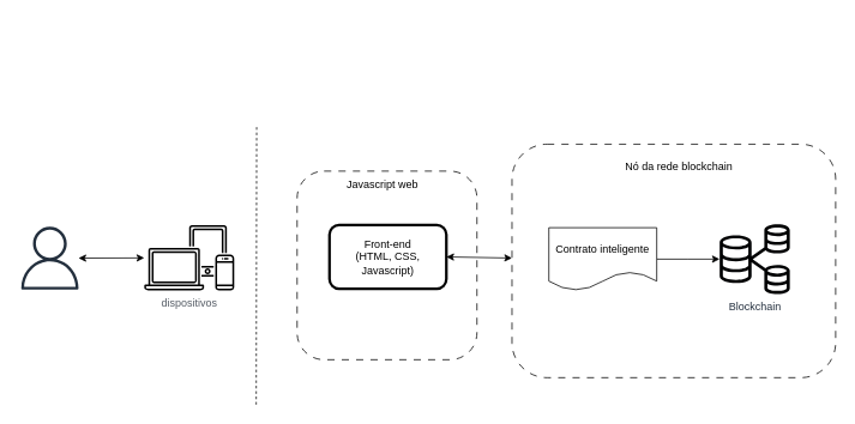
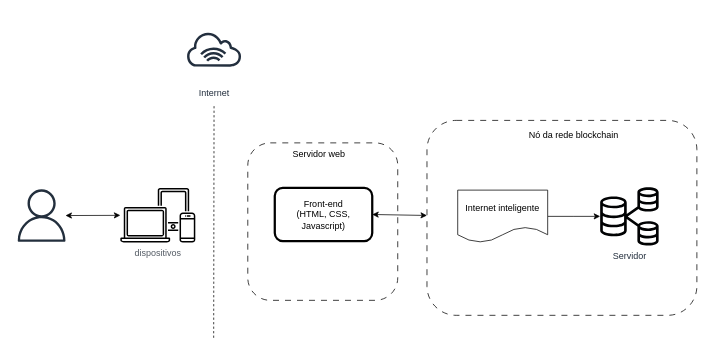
  <mxCell id="0" />
  <mxCell id="1" parent="0" />
  <mxCell id="2" value="dispositivos" style="sketch=0;outlineConnect=0;gradientColor=none;fontColor=#545B64;strokeColor=none;fillColor=#000000;dashed=0;verticalLabelPosition=bottom;verticalAlign=top;align=center;html=1;fontSize=12;fontStyle=0;aspect=fixed;shape=mxgraph.aws4.illustration_devices;pointerEvents=1" vertex="1" parent="1"><mxGeometry x="160" y="250" width="100" height="73" as="geometry" /></mxCell>
  <mxCell id="3" value="" style="endArrow=none;dashed=1;html=1;rounded=0;" edge="1" parent="1"><mxGeometry width="50" height="50" relative="1" as="geometry"><mxPoint x="284.5" y="450" as="sourcePoint" /><mxPoint x="285" y="140" as="targetPoint" /></mxGeometry></mxCell>
  <mxCell id="4" value="" style="rounded=1;whiteSpace=wrap;html=1;dashed=1;dashPattern=8 8;" vertex="1" parent="1"><mxGeometry x="330" y="190" width="200" height="210" as="geometry" /></mxCell>
- <mxCell id="5" value="Javascript web" style="text;html=1;strokeColor=none;fillColor=none;align=center;verticalAlign=middle;whiteSpace=wrap;rounded=0;" vertex="1" parent="1"><mxGeometry x="365" y="190" width="120" height="30" as="geometry" /></mxCell>
+ <mxCell id="5" value="Servidor web" style="text;html=1;strokeColor=none;fillColor=none;align=center;verticalAlign=middle;whiteSpace=wrap;rounded=0;" vertex="1" parent="1"><mxGeometry x="365" y="190" width="120" height="30" as="geometry" /></mxCell>
  <mxCell id="6" value="Front-end&lt;br&gt;(HTML, CSS, Javascript)" style="whiteSpace=wrap;html=1;strokeWidth=3;rounded=1;" vertex="1" parent="1"><mxGeometry x="366" y="250" width="130" height="71" as="geometry" /></mxCell>
  <mxCell id="7" value="" style="sketch=0;outlineConnect=0;fontColor=#232F3E;gradientColor=none;fillColor=#232F3D;strokeColor=none;dashed=0;verticalLabelPosition=bottom;verticalAlign=top;align=center;html=1;fontSize=12;fontStyle=0;aspect=fixed;pointerEvents=1;shape=mxgraph.aws4.user;" vertex="1" parent="1"><mxGeometry x="20" y="252" width="70" height="70" as="geometry" /></mxCell>
  <mxCell id="8" value="" style="endArrow=classic;startArrow=classic;html=1;rounded=0;" edge="1" parent="1" source="7" target="2"><mxGeometry width="50" height="50" relative="1" as="geometry"><mxPoint x="370" y="440" as="sourcePoint" /><mxPoint x="420" y="390" as="targetPoint" /></mxGeometry></mxCell>
  <mxCell id="9" value="" style="endArrow=classic;startArrow=classic;html=1;rounded=0;exitX=1;exitY=0.5;exitDx=0;exitDy=0;" edge="1" parent="1" source="6" target="11"><mxGeometry width="50" height="50" relative="1" as="geometry"><mxPoint x="460" y="297" as="sourcePoint" /><mxPoint x="590" y="286" as="targetPoint" /></mxGeometry></mxCell>
+ <mxCell id="10" value="Internet" style="sketch=0;outlineConnect=0;fontColor=#232F3E;gradientColor=none;strokeColor=#232F3E;fillColor=#ffffff;dashed=0;verticalLabelPosition=bottom;verticalAlign=top;align=center;html=1;fontSize=12;fontStyle=0;aspect=fixed;shape=mxgraph.aws4.resourceIcon;resIcon=mxgraph.aws4.internet_alt1;" vertex="1" parent="1"><mxGeometry x="240" y="20" width="90" height="90" as="geometry" /></mxCell>
  <mxCell id="11" value="" style="rounded=1;whiteSpace=wrap;html=1;dashed=1;dashPattern=8 8;" vertex="1" parent="1"><mxGeometry x="569" y="160" width="360" height="260" as="geometry" /></mxCell>
- <mxCell id="12" value="Nó da rede blockchain" style="text;html=1;strokeColor=none;fillColor=none;align=center;verticalAlign=middle;whiteSpace=wrap;rounded=0;" vertex="1" parent="1"><mxGeometry x="680" y="170" width="150" height="30" as="geometry" /></mxCell>
+ <mxCell id="12" value="Nó da rede blockchain" style="text;html=1;strokeColor=none;fillColor=none;align=center;verticalAlign=middle;whiteSpace=wrap;rounded=0;" vertex="1" parent="1"><mxGeometry x="690" y="165" width="150" height="30" as="geometry" /></mxCell>
  <mxCell id="13" style="edgeStyle=orthogonalEdgeStyle;rounded=0;orthogonalLoop=1;jettySize=auto;html=1;" edge="1" parent="1" source="14" target="15"><mxGeometry relative="1" as="geometry" /></mxCell>
- <mxCell id="14" value="Contrato inteligente" style="shape=document;whiteSpace=wrap;html=1;boundedLbl=1;" vertex="1" parent="1"><mxGeometry x="610" y="253" width="120" height="70" as="geometry" /></mxCell>
- <mxCell id="15" value="Blockchain" style="sketch=0;outlineConnect=0;fontColor=#232F3E;gradientColor=none;fillColor=#010203;strokeColor=none;dashed=0;verticalLabelPosition=bottom;verticalAlign=top;align=center;html=1;fontSize=12;fontStyle=0;aspect=fixed;pointerEvents=1;shape=mxgraph.aws4.rds_multi_az_db_cluster;strokeWidth=1;" vertex="1" parent="1"><mxGeometry x="800" y="249" width="78" height="78" as="geometry" /></mxCell>
+ <mxCell id="14" value="Internet inteligente" style="shape=document;whiteSpace=wrap;html=1;boundedLbl=1;" vertex="1" parent="1"><mxGeometry x="610" y="253" width="120" height="70" as="geometry" /></mxCell>
+ <mxCell id="15" value="Servidor" style="sketch=0;outlineConnect=0;fontColor=#232F3E;gradientColor=none;fillColor=#010203;strokeColor=none;dashed=0;verticalLabelPosition=bottom;verticalAlign=top;align=center;html=1;fontSize=12;fontStyle=0;aspect=fixed;pointerEvents=1;shape=mxgraph.aws4.rds_multi_az_db_cluster;strokeWidth=1;" vertex="1" parent="1"><mxGeometry x="800" y="249" width="78" height="78" as="geometry" /></mxCell>
